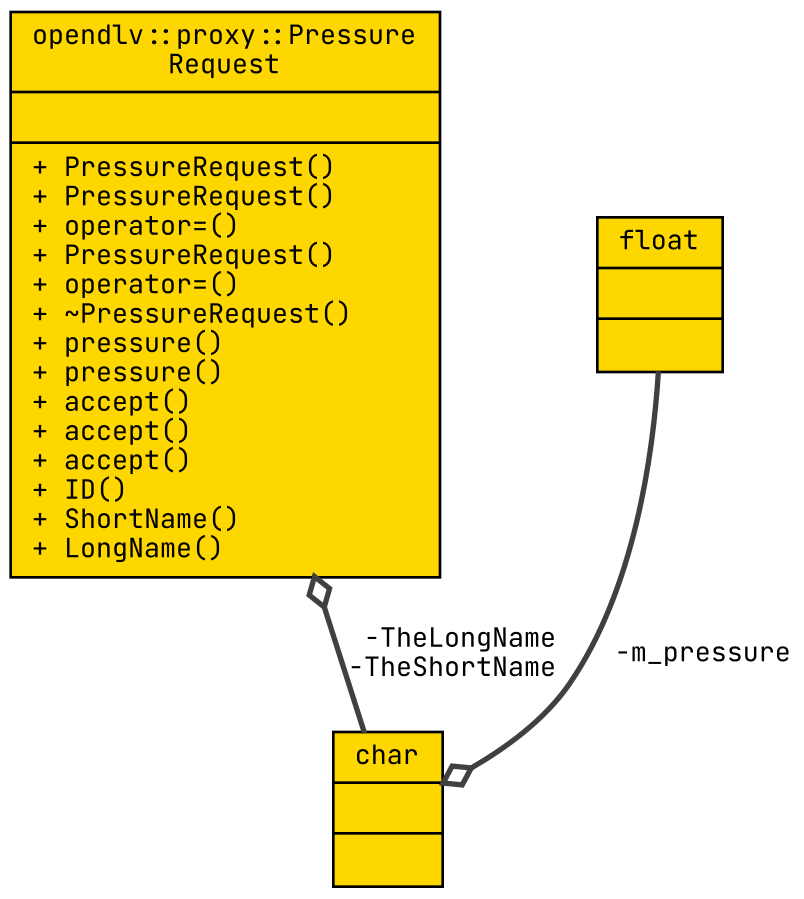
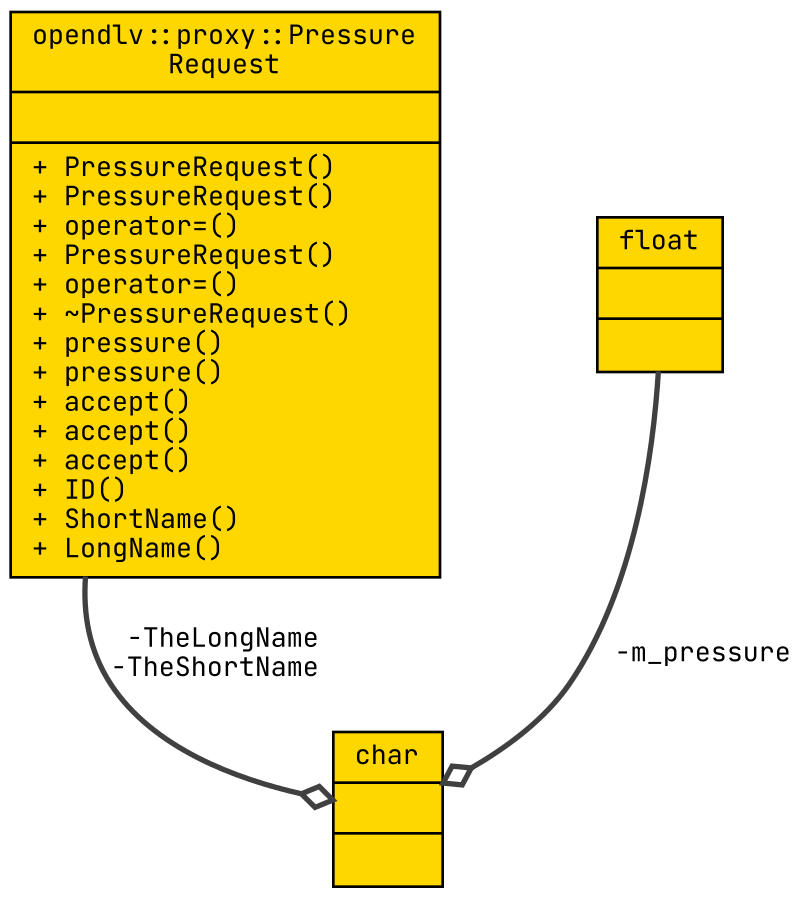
  digraph {
    fontname="JetBrains Mono"
    node [color=black fillcolor=gold fontname="JetBrains Mono" fontsize=10 shape=record style=filled]
    edge [arrowhead=odiamond color=grey25 fontname="JetBrains Mono" fontsize=10 labelfontname=Helvetica labelfontsize=10 style=bold]
    n1 [fontcolor=black height=0.2 label="{opendlv::proxy::Pressure\lRequest\n||+ PressureRequest()\l+ PressureRequest()\l+ operator=()\l+ PressureRequest()\l+ operator=()\l+ ~PressureRequest()\l+ pressure()\l+ pressure()\l+ accept()\l+ accept()\l+ accept()\l+ ID()\l+ ShortName()\l+ LongName()\l}" width=0.4]
    n2 [height=0.2 label="{char\n||}" width=0.4]
    n3 [height=0.2 label="{float\n||}" width=0.4]
-   n2 -> n1 [label=" -TheLongName\n-TheShortName"]
+   n1 -> n2 [label=" -TheLongName\n-TheShortName"]
    n3 -> n2 [label=" -m_pressure"]
  }
